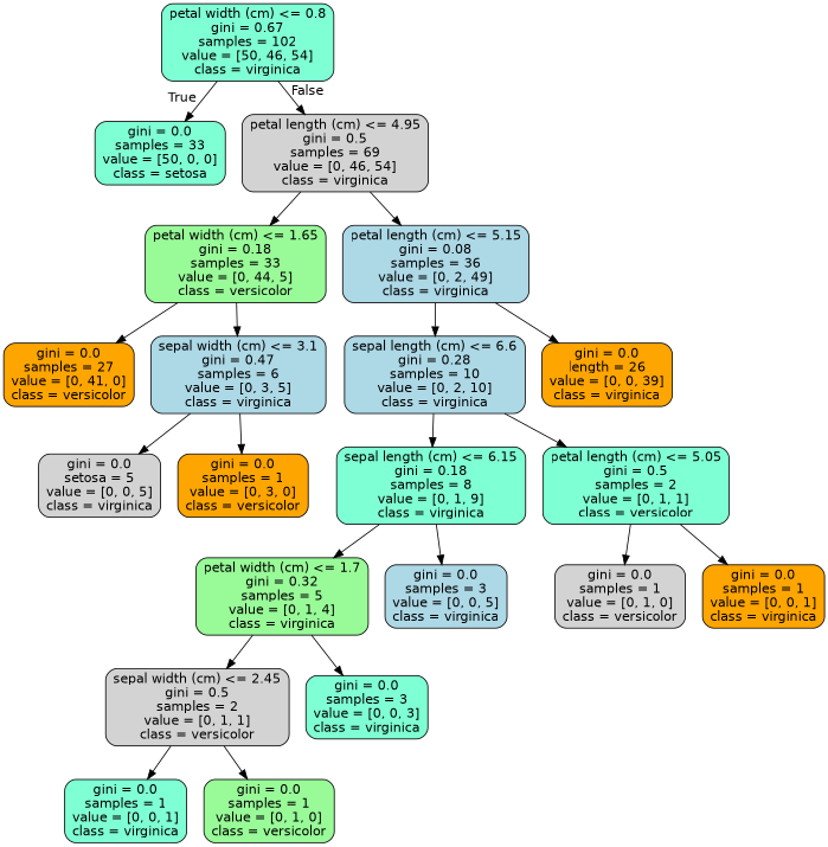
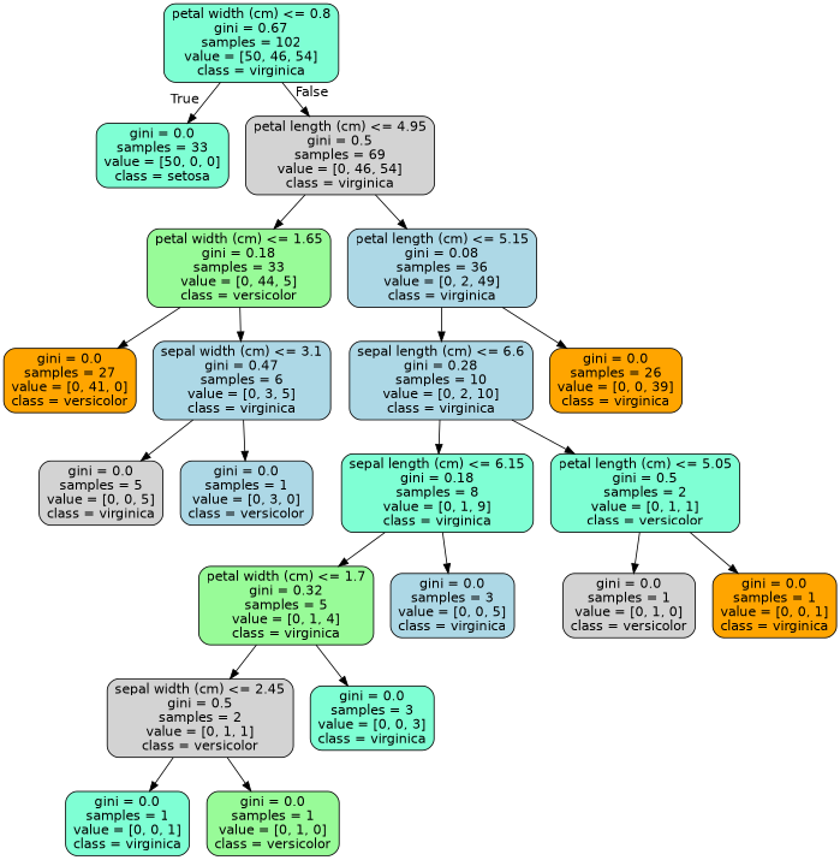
  digraph {
    node [color=black fillcolor=aquamarine fontname=helvetica shape=box style="filled, rounded"]
    edge [fontname=helvetica]
    n1 [label="petal width (cm) <= 0.8\ngini = 0.67\nsamples = 102\nvalue = [50, 46, 54]\nclass = virginica"]
    n2 [label="gini = 0.0\nsamples = 33\nvalue = [50, 0, 0]\nclass = setosa"]
    n3 [fillcolor=lightgrey label="petal length (cm) <= 4.95\ngini = 0.5\nsamples = 69\nvalue = [0, 46, 54]\nclass = virginica"]
    n4 [fillcolor=palegreen label="petal width (cm) <= 1.65\ngini = 0.18\nsamples = 33\nvalue = [0, 44, 5]\nclass = versicolor"]
    n5 [fillcolor=lightblue label="petal length (cm) <= 5.15\ngini = 0.08\nsamples = 36\nvalue = [0, 2, 49]\nclass = virginica"]
    n6 [fillcolor=orange label="gini = 0.0\nsamples = 27\nvalue = [0, 41, 0]\nclass = versicolor"]
    n7 [fillcolor=lightblue label="sepal width (cm) <= 3.1\ngini = 0.47\nsamples = 6\nvalue = [0, 3, 5]\nclass = virginica"]
    n8 [fillcolor=lightblue label="sepal length (cm) <= 6.6\ngini = 0.28\nsamples = 10\nvalue = [0, 2, 10]\nclass = virginica"]
-   n9 [fillcolor=orange label="gini = 0.0\nlength = 26\nvalue = [0, 0, 39]\nclass = virginica"]
-   n10 [fillcolor=lightgrey label="gini = 0.0\nsetosa = 5\nvalue = [0, 0, 5]\nclass = virginica"]
-   n11 [fillcolor=orange label="gini = 0.0\nsamples = 1\nvalue = [0, 3, 0]\nclass = versicolor"]
+   n9 [fillcolor=orange label="gini = 0.0\nsamples = 26\nvalue = [0, 0, 39]\nclass = virginica"]
+   n10 [fillcolor=lightgrey label="gini = 0.0\nsamples = 5\nvalue = [0, 0, 5]\nclass = virginica"]
+   n11 [fillcolor=lightblue label="gini = 0.0\nsamples = 1\nvalue = [0, 3, 0]\nclass = versicolor"]
    n12 [label="sepal length (cm) <= 6.15\ngini = 0.18\nsamples = 8\nvalue = [0, 1, 9]\nclass = virginica"]
    n13 [label="petal length (cm) <= 5.05\ngini = 0.5\nsamples = 2\nvalue = [0, 1, 1]\nclass = versicolor"]
    n14 [fillcolor=palegreen label="petal width (cm) <= 1.7\ngini = 0.32\nsamples = 5\nvalue = [0, 1, 4]\nclass = virginica"]
    n15 [fillcolor=lightblue label="gini = 0.0\nsamples = 3\nvalue = [0, 0, 5]\nclass = virginica"]
    n16 [fillcolor=lightgrey label="gini = 0.0\nsamples = 1\nvalue = [0, 1, 0]\nclass = versicolor"]
    n17 [fillcolor=orange label="gini = 0.0\nsamples = 1\nvalue = [0, 0, 1]\nclass = virginica"]
    n18 [fillcolor=lightgrey label="sepal width (cm) <= 2.45\ngini = 0.5\nsamples = 2\nvalue = [0, 1, 1]\nclass = versicolor"]
    n19 [label="gini = 0.0\nsamples = 3\nvalue = [0, 0, 3]\nclass = virginica"]
    n20 [label="gini = 0.0\nsamples = 1\nvalue = [0, 0, 1]\nclass = virginica"]
    n21 [fillcolor=palegreen label="gini = 0.0\nsamples = 1\nvalue = [0, 1, 0]\nclass = versicolor"]
    n1 -> n2 [headlabel=True labelangle=45 labeldistance=2.5]
    n1 -> n3 [headlabel=False labelangle=-45 labeldistance=2.5]
    n3 -> n4
    n3 -> n5
    n4 -> n6
    n4 -> n7
    n5 -> n8
    n5 -> n9
    n7 -> n10
    n7 -> n11
    n8 -> n12
    n8 -> n13
    n12 -> n14
    n12 -> n15
    n13 -> n16
    n13 -> n17
    n14 -> n18
    n14 -> n19
    n18 -> n20
    n18 -> n21
  }
